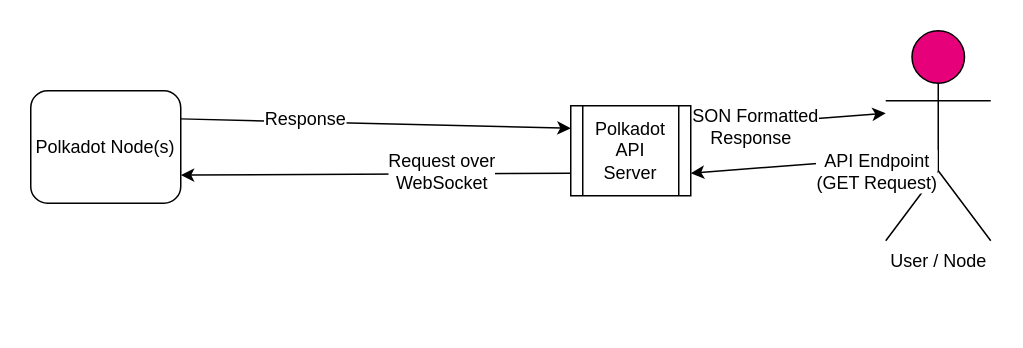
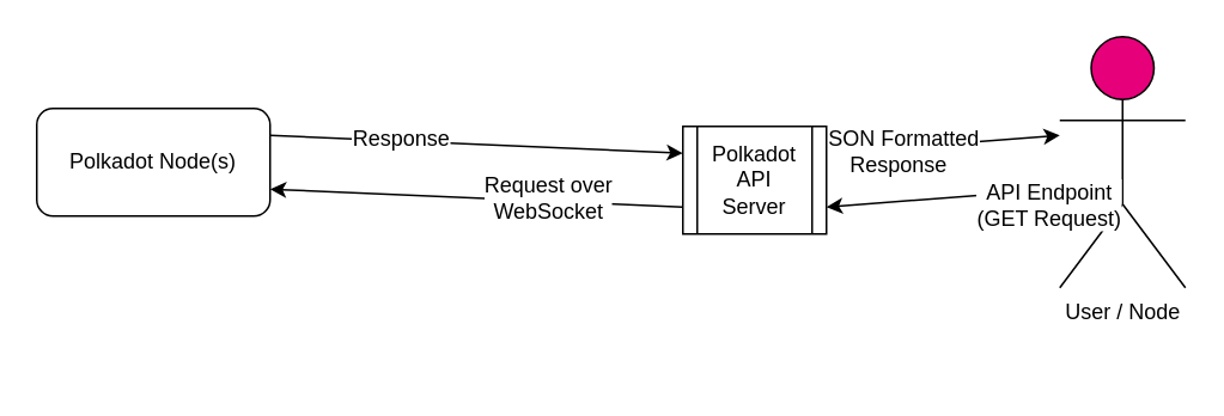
  <mxCell id="0" />
  <mxCell id="1" parent="0" />
- <mxCell id="2" value="Polkadot Node(s)" style="rounded=1;whiteSpace=wrap;html=1;fontSize=12;glass=0;strokeWidth=1;shadow=0;" parent="1" vertex="1"><mxGeometry x="20" y="60" width="100" height="75" as="geometry" /></mxCell>
+ <mxCell id="2" value="Polkadot Node(s)" style="rounded=1;whiteSpace=wrap;html=1;fontSize=12;glass=0;strokeWidth=1;shadow=0;" parent="1" vertex="1"><mxGeometry x="20" y="60" width="130" height="60" as="geometry" /></mxCell>
  <mxCell id="3" value="Yes" style="rounded=0;html=1;jettySize=auto;orthogonalLoop=1;fontSize=11;endArrow=block;endFill=0;endSize=8;strokeWidth=1;shadow=0;labelBackgroundColor=none;edgeStyle=orthogonalEdgeStyle;" parent="1" edge="1"><mxGeometry y="20" relative="1" as="geometry"><mxPoint as="offset" /><mxPoint x="150" y="210" as="targetPoint" /></mxGeometry></mxCell>
  <mxCell id="4" value="No" style="edgeStyle=orthogonalEdgeStyle;rounded=0;html=1;jettySize=auto;orthogonalLoop=1;fontSize=11;endArrow=block;endFill=0;endSize=8;strokeWidth=1;shadow=0;labelBackgroundColor=none;" parent="1" edge="1"><mxGeometry y="10" relative="1" as="geometry"><mxPoint as="offset" /><mxPoint x="200" y="130" as="sourcePoint" /></mxGeometry></mxCell>
  <mxCell id="5" value="User / Node" style="shape=umlActor;verticalLabelPosition=bottom;labelBackgroundColor=#ffffff;verticalAlign=top;outlineConnect=0;html=1;fillColor=#E6007A;" parent="1" vertex="1"><mxGeometry x="590" y="20" width="70" height="140" as="geometry" /></mxCell>
  <mxCell id="6" value="" style="endArrow=classic;html=1;exitX=1;exitY=0.25;exitDx=0;exitDy=0;entryX=0;entryY=0.25;entryDx=0;entryDy=0;" parent="1" source="2" target="14" edge="1"><mxGeometry width="50" height="50" relative="1" as="geometry"><mxPoint x="-30" y="320" as="sourcePoint" /><mxPoint x="20" y="270" as="targetPoint" /></mxGeometry></mxCell>
  <mxCell id="7" value="Response" style="text;html=1;align=center;verticalAlign=middle;resizable=0;points=[];labelBackgroundColor=#ffffff;" parent="6" vertex="1" connectable="0"><mxGeometry x="-0.298" y="2" relative="1" as="geometry"><mxPoint x="-9" as="offset" /></mxGeometry></mxCell>
  <mxCell id="8" value="" style="endArrow=classic;html=1;exitX=0;exitY=0.75;exitDx=0;exitDy=0;entryX=1;entryY=0.75;entryDx=0;entryDy=0;" parent="1" source="14" target="2" edge="1"><mxGeometry width="50" height="50" relative="1" as="geometry"><mxPoint x="-30" y="320" as="sourcePoint" /><mxPoint x="20" y="270" as="targetPoint" /></mxGeometry></mxCell>
  <mxCell id="9" value="Request over&lt;br&gt;WebSocket" style="text;html=1;align=center;verticalAlign=middle;resizable=0;points=[];labelBackgroundColor=#ffffff;" parent="8" vertex="1" connectable="0"><mxGeometry x="-0.238" y="-2" relative="1" as="geometry"><mxPoint x="12.38" as="offset" /></mxGeometry></mxCell>
  <mxCell id="10" value="" style="endArrow=classic;html=1;entryX=1;entryY=0.75;entryDx=0;entryDy=0;" parent="1" target="14" edge="1"><mxGeometry width="50" height="50" relative="1" as="geometry"><mxPoint x="590" y="105" as="sourcePoint" /><mxPoint x="20" y="270" as="targetPoint" /></mxGeometry></mxCell>
  <mxCell id="11" value="API Endpoint&lt;br&gt;(GET Request)" style="text;html=1;align=center;verticalAlign=middle;resizable=0;points=[];labelBackgroundColor=#ffffff;" parent="10" vertex="1" connectable="0"><mxGeometry x="0.226" y="2" relative="1" as="geometry"><mxPoint x="72.86" as="offset" /></mxGeometry></mxCell>
  <mxCell id="12" value="" style="endArrow=classic;html=1;exitX=1;exitY=0.25;exitDx=0;exitDy=0;" parent="1" source="14" edge="1"><mxGeometry width="50" height="50" relative="1" as="geometry"><mxPoint x="-30" y="320" as="sourcePoint" /><mxPoint x="590" y="75" as="targetPoint" /></mxGeometry></mxCell>
  <mxCell id="13" value="JSON Formatted&lt;br&gt;Response" style="text;html=1;align=center;verticalAlign=middle;resizable=0;points=[];labelBackgroundColor=#ffffff;" parent="12" vertex="1" connectable="0"><mxGeometry x="-0.462" y="-1" relative="1" as="geometry"><mxPoint x="5" as="offset" /></mxGeometry></mxCell>
  <mxCell id="14" value="&lt;div&gt;Polkadot&lt;/div&gt;&lt;div&gt;API&lt;/div&gt;&lt;div&gt;Server&lt;/div&gt;" style="shape=process;whiteSpace=wrap;html=1;backgroundOutline=1;fillColor=#FFFFFF;" parent="1" vertex="1"><mxGeometry x="380" y="70" width="80" height="60" as="geometry" /></mxCell>
